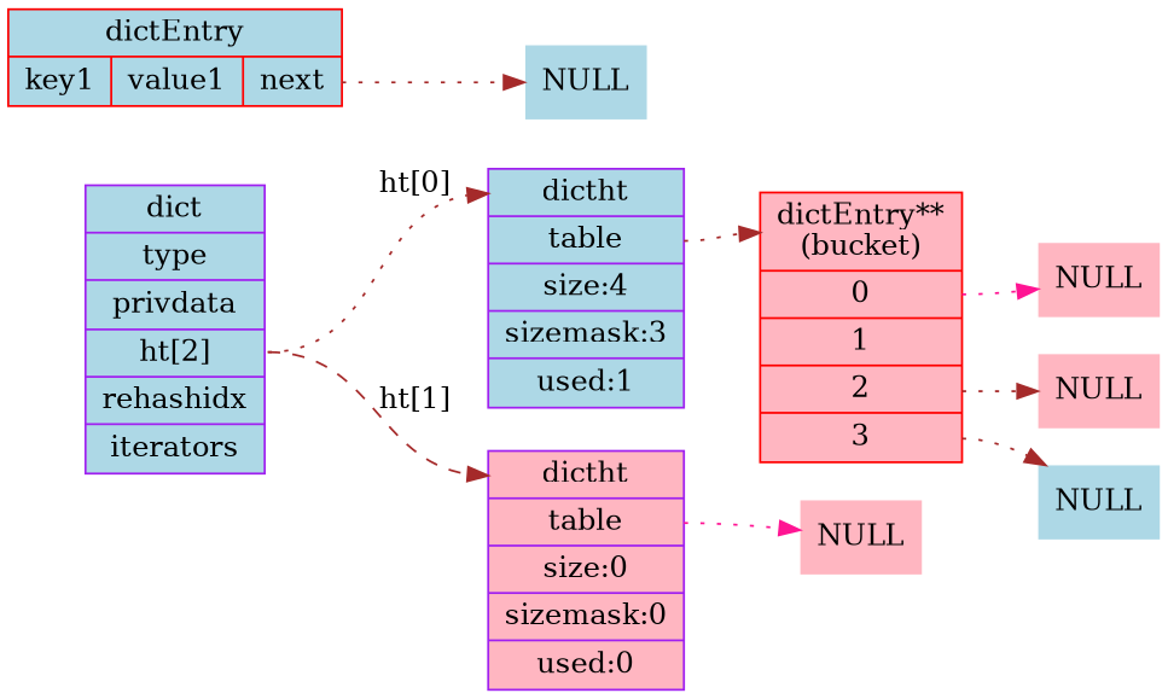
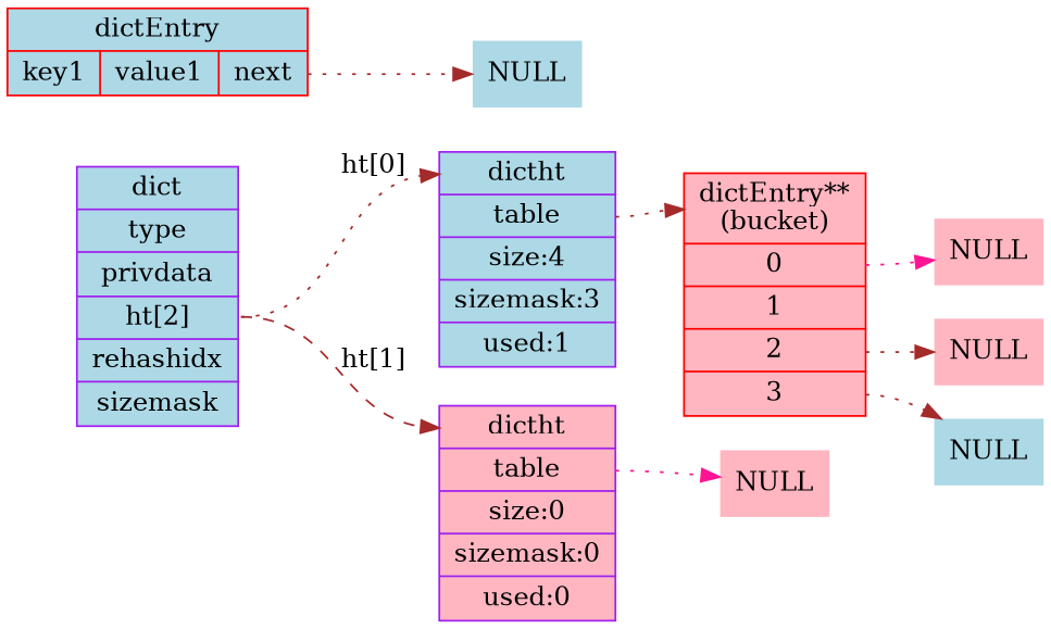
  digraph {
    rankdir=LR
    node [color=purple fillcolor=lightblue shape=record style=filled]
    edge [color=brown style=dotted tailport=ht]
-   n1 [label="dict | type | privdata |<ht> ht[2] | rehashidx | iterators"]
+   n1 [label="dict | type | privdata |<ht> ht[2] | rehashidx | sizemask"]
    n2 [label="<dictht>dictht |<table> table | size:4 | sizemask:3 | used:1"]
    n3 [fillcolor=lightpink label="<dictht>dictht |<table> table | size:0 | sizemask:0 | used:0"]
    n4 [color=red fillcolor=lightpink label="<head>dictEntry**\n(bucket) |<table0> 0 |<table1> 1 |<table2> 2 |<table3> 3 "]
    n5 [color=red fillcolor=lightpink label=NULL shape=plaintext]
    n6 [fillcolor=lightpink label=NULL shape=plaintext]
    n7 [color=red fillcolor=lightpink label=NULL shape=plaintext]
    n8 [label=NULL shape=plaintext]
    n9 [label=NULL shape=plaintext]
    n10 [color=red label="<head>dictEntry |{<start>key1 | value1 |<next>next}"]
    n1 -> n2 [headport=dictht label="ht[0]"]
    n1 -> n3 [headport=dictht label="ht[1]" style=dashed]
    n2 -> n4 [headport=head tailport=table]
    n3 -> n5 [color=deeppink tailport=table]
    n4 -> n6 [color=deeppink tailport=table0]
    n4 -> n7 [tailport=table2]
    n4 -> n8 [tailport=table3]
    n10 -> n9 [tailport=next]
  }
